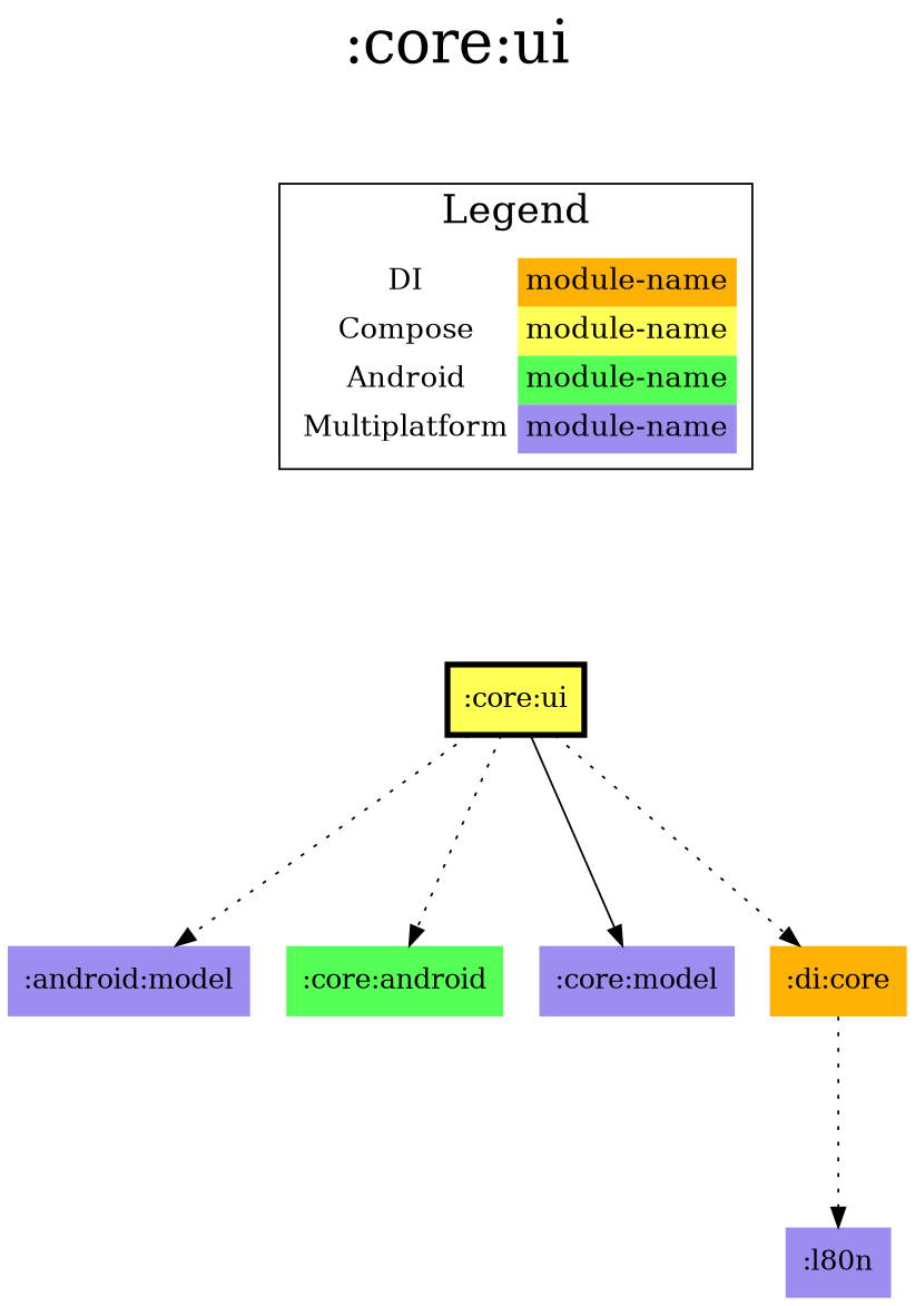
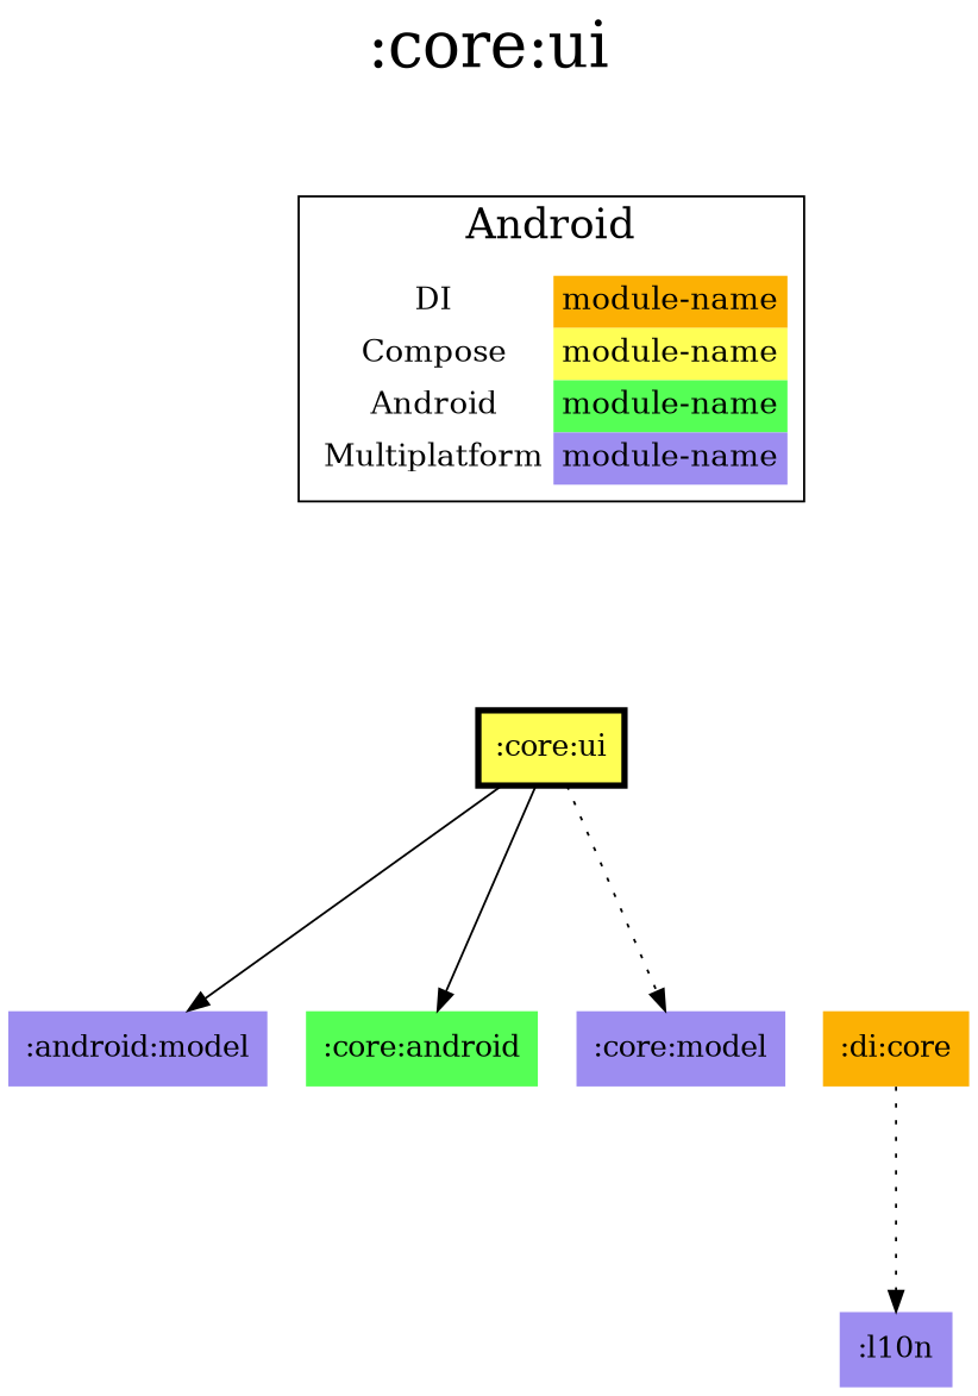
  digraph {
    fontsize=30
    label=":core:ui"
    labelloc=t
    rankdir=TB
    ranksep=1.5
    node [fillcolor="#9D8DF1" shape=none style=filled]
    edge [dir=forward style=dotted]
    ":core:ui" [color=black fillcolor="#FFFF55" penwidth=3 shape=box]
    n2 [fillcolor="#FFFFFF" fontsize=15 label=< <TABLE BORDER="0" CELLBORDER="0" CELLSPACING="0" CELLPADDING="4"> <TR><TD>DI</TD><TD BGCOLOR="#FCB103">module-name</TD></TR> <TR><TD>Compose</TD><TD BGCOLOR="#FFFF55">module-name</TD></TR> <TR><TD>Android</TD><TD BGCOLOR="#55FF55">module-name</TD></TR> <TR><TD>Multiplatform</TD><TD BGCOLOR="#9D8DF1">module-name</TD></TR> </TABLE> > margin=0]
    n3 [label=":android:model"]
    ":core:android" [fillcolor="#55FF55"]
    ":core:model"
    ":di:core" [fillcolor="#FCB103"]
-   ":l10n" [label=":l80n"]
+   ":l10n"
    subgraph sub_1 {
      rank=same
      ":core:ui"
    }
    subgraph cluster_2 {
      fontsize=20
-     label=Legend
+     label=Android
      n2
    }
-   ":core:ui" -> n3
-   ":core:ui" -> ":core:android"
-   ":core:ui" -> ":core:model" [style=""]
-   ":core:ui" -> ":di:core"
+   ":core:ui" -> n3 [style=""]
+   ":core:ui" -> ":core:android" [style=solid]
+   ":core:ui" -> ":core:model"
    n2 -> ":core:ui" [style=invis]
    ":di:core" -> ":l10n"
  }
